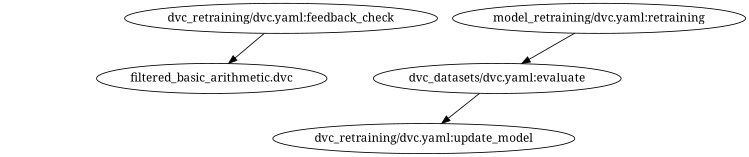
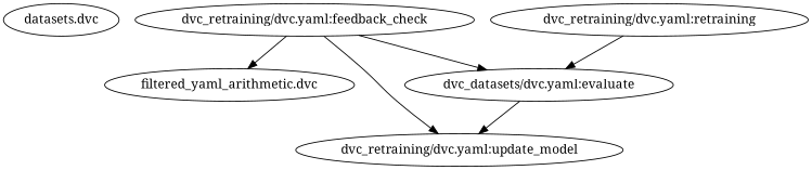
  strict digraph {
    fontname="Noto Serif"
    node [fontname="Noto Serif"]
    edge [fontname="Noto Serif"]
+   "datasets.dvc"
    "dvc_retraining/dvc.yaml:feedback_check"
-   "filtered_basic_arithmetic.dvc"
+   "filtered_basic_arithmetic.dvc" [label="filtered_yaml_arithmetic.dvc"]
    n4 [label="dvc_datasets/dvc.yaml:evaluate"]
    "dvc_retraining/dvc.yaml:update_model"
-   "dvc_retraining/dvc.yaml:retraining" [label="model_retraining/dvc.yaml:retraining"]
+   "dvc_retraining/dvc.yaml:retraining"
    "dvc_retraining/dvc.yaml:feedback_check" -> "filtered_basic_arithmetic.dvc"
+   "dvc_retraining/dvc.yaml:feedback_check" -> n4
+   "dvc_retraining/dvc.yaml:feedback_check" -> "dvc_retraining/dvc.yaml:update_model"
    n4 -> "dvc_retraining/dvc.yaml:update_model"
    "dvc_retraining/dvc.yaml:retraining" -> n4
  }
